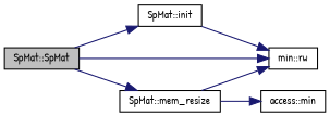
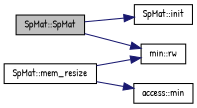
  digraph {
    fontname="Patrick Hand"
    rankdir=LR
    node [color=black fillcolor=white fontname="Patrick Hand" fontsize=10 shape=record style=filled]
    edge [color=midnightblue fontname="Patrick Hand" fontsize=10 labelfontname=Helvetica labelfontsize=10 style=solid]
    n1 [fillcolor=grey75 fontcolor=black height=0.2 label="SpMat::SpMat" width=0.4]
    n2 [height=0.2 label="SpMat::init" width=0.4]
    n3 [height=0.2 label="min::rw" width=0.4]
    n4 [height=0.2 label="SpMat::mem_resize" width=0.4]
    n5 [height=0.2 label="access::min" width=0.4]
    n1 -> n2
    n1 -> n3
-   n1 -> n4
-   n2 -> n3
    n4 -> n3
    n4 -> n5
  }
